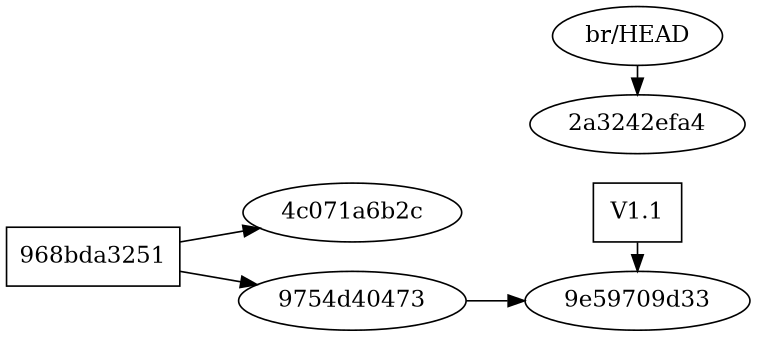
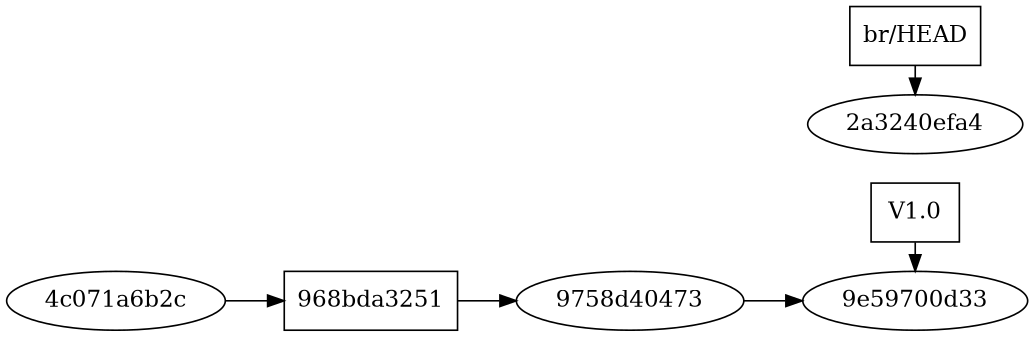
  digraph {
    fontname="DejaVu Serif"
    rankdir=LR
    node [fontname="DejaVu Serif"]
    edge [fontname="DejaVu Serif"]
-   "V1.0" [shape=box label="V1.1"]
-   "9e59700d33" [label="9e59709d33"]
-   "br/HEAD" [shape=ellipse]
-   "2a3242efa4"
+   "V1.0" [shape=box]
+   "9e59700d33"
+   "br/HEAD" [shape=box]
+   "2a3242efa4" [label="2a3240efa4"]
    n5 [label="4c071a6b2c"]
    "968bda3251" [shape=box]
-   "9754d40473"
+   "9754d40473" [label="9758d40473"]
    subgraph sub_1 {
      rank=same
      "V1.0"
      "9e59700d33"
      "br/HEAD"
      "2a3242efa4"
    }
    "V1.0" -> "9e59700d33"
    "br/HEAD" -> "2a3242efa4"
-   "968bda3251" -> n5
+   n5 -> "968bda3251"
    "968bda3251" -> "9754d40473"
    "9754d40473" -> "9e59700d33"
  }
